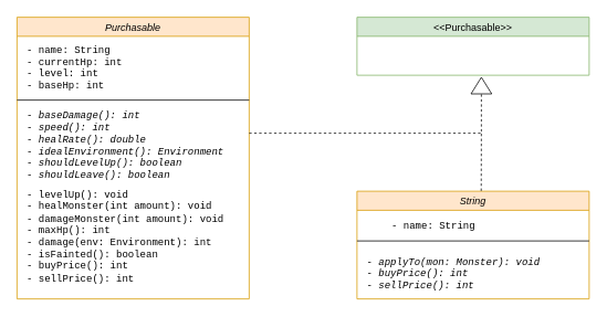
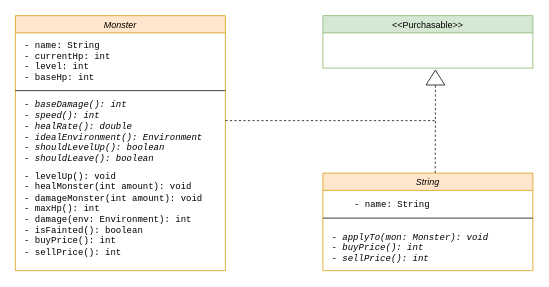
  <mxCell id="0" />
  <mxCell id="1" parent="0" />
- <mxCell id="2" value="Purchasable" style="swimlane;fontStyle=2;fillColor=#ffe6cc;strokeColor=#d79b00;" vertex="1" parent="1"><mxGeometry x="20" y="20" width="280" height="340" as="geometry" /></mxCell>
+ <mxCell id="2" value="Monster" style="swimlane;fontStyle=2;fillColor=#ffe6cc;strokeColor=#d79b00;" vertex="1" parent="1"><mxGeometry x="20" y="20" width="280" height="340" as="geometry" /></mxCell>
  <mxCell id="3" value="- name: String&#10;- currentHp: int&#10;- level: int&#10;- baseHp: int   " style="text;strokeColor=none;fillColor=none;align=left;verticalAlign=middle;rounded=0;fontFamily=Courier New;" vertex="1" parent="2"><mxGeometry x="10" y="30" width="130" height="60" as="geometry" /></mxCell>
  <mxCell id="4" value="&lt;i&gt;- baseDamage(): int&lt;br&gt;- speed(): int&lt;br&gt;- healRate(): double&lt;br&gt;- idealEnvironment(): Environment&lt;br&gt;- shouldLevelUp(): boolean&lt;br&gt;- shouldLeave(): boolean&lt;/i&gt;" style="text;strokeColor=none;fillColor=none;align=left;verticalAlign=middle;rounded=0;fontFamily=Courier New;html=1;" vertex="1" parent="2"><mxGeometry x="10" y="100" width="250" height="110" as="geometry" /></mxCell>
  <mxCell id="5" value="&lt;div&gt;- levelUp(): void&lt;/div&gt;&lt;div&gt;- healMonster(int amount): void&lt;/div&gt;&lt;div&gt;- damageMonster(int amount): void&lt;/div&gt;&lt;div&gt;- maxHp(): int&lt;/div&gt;&lt;div&gt;- damage(env: Environment): int&lt;/div&gt;&lt;div&gt;- isFainted(): boolean&lt;/div&gt;&lt;div&gt;- buyPrice(): int&lt;/div&gt;&lt;div&gt;- sellPrice(): int&lt;/div&gt;" style="text;strokeColor=none;fillColor=none;align=left;verticalAlign=middle;rounded=0;fontFamily=Courier New;html=1;" vertex="1" parent="2"><mxGeometry x="10" y="210" width="250" height="110" as="geometry" /></mxCell>
  <mxCell id="6" value="" style="endArrow=none;html=1;rounded=0;fontFamily=Courier New;" edge="1" parent="1"><mxGeometry width="50" height="50" relative="1" as="geometry"><mxPoint x="20" y="120" as="sourcePoint" /><mxPoint x="300" y="120" as="targetPoint" /></mxGeometry></mxCell>
  <mxCell id="7" value="String" style="swimlane;fontStyle=2;fillColor=#ffe6cc;strokeColor=#d79b00;" vertex="1" parent="1"><mxGeometry x="430" y="230" width="280" height="130" as="geometry" /></mxCell>
  <mxCell id="8" value="- name: String" style="text;strokeColor=none;fillColor=none;align=left;verticalAlign=middle;rounded=0;fontFamily=Courier New;" vertex="1" parent="7"><mxGeometry x="40" y="30" width="130" height="20" as="geometry" /></mxCell>
  <mxCell id="9" value="&lt;i&gt;- applyTo(mon: Monster): void&lt;br&gt;&lt;/i&gt;&lt;div&gt;&lt;i&gt;- buyPrice(): int&lt;/i&gt;&lt;/div&gt;&lt;div&gt;&lt;i&gt;- sellPrice(): int&lt;/i&gt;&lt;/div&gt;" style="text;strokeColor=none;fillColor=none;align=left;verticalAlign=middle;rounded=0;fontFamily=Courier New;html=1;" vertex="1" parent="7"><mxGeometry x="10" y="70" width="250" height="60" as="geometry" /></mxCell>
  <mxCell id="10" value="" style="endArrow=none;html=1;rounded=0;fontFamily=Courier New;" edge="1" parent="7"><mxGeometry width="50" height="50" relative="1" as="geometry"><mxPoint y="60" as="sourcePoint" /><mxPoint x="280" y="60" as="targetPoint" /></mxGeometry></mxCell>
  <mxCell id="11" value="&lt;&lt;Purchasable&gt;&gt;" style="swimlane;fontStyle=0;fillColor=#d5e8d4;strokeColor=#82b366;" vertex="1" parent="1"><mxGeometry x="430" y="20" width="280" height="70" as="geometry" /></mxCell>
  <mxCell id="12" value="" style="endArrow=none;dashed=1;html=1;rounded=0;fontFamily=Courier New;" edge="1" parent="1" target="14"><mxGeometry width="50" height="50" relative="1" as="geometry"><mxPoint x="300" y="160" as="sourcePoint" /><mxPoint x="580" y="120" as="targetPoint" /><Array as="points"><mxPoint x="580" y="160" /></Array></mxGeometry></mxCell>
  <mxCell id="13" value="" style="endArrow=none;dashed=1;html=1;rounded=0;fontFamily=Courier New;exitX=0.535;exitY=-0.003;exitDx=0;exitDy=0;exitPerimeter=0;" edge="1" parent="1" source="7"><mxGeometry width="50" height="50" relative="1" as="geometry"><mxPoint x="220" y="250" as="sourcePoint" /><mxPoint x="580" y="160" as="targetPoint" /></mxGeometry></mxCell>
  <mxCell id="14" value="" style="triangle;whiteSpace=wrap;html=1;fontFamily=Courier New;rotation=-90;" vertex="1" parent="1"><mxGeometry x="570" y="90" width="20" height="25" as="geometry" /></mxCell>
